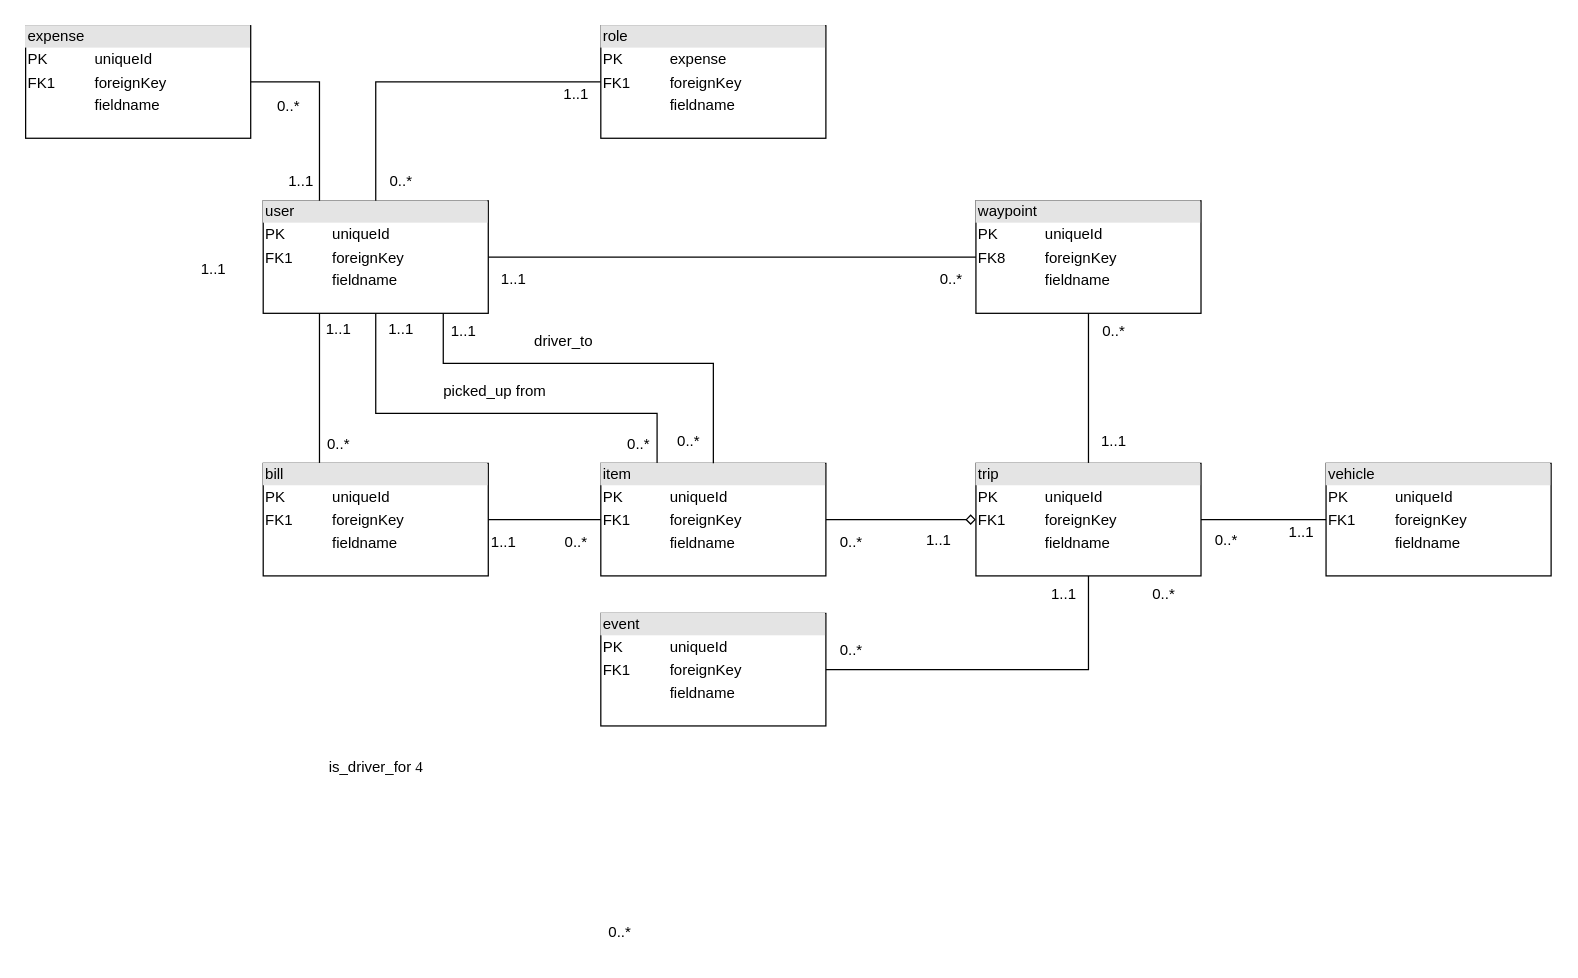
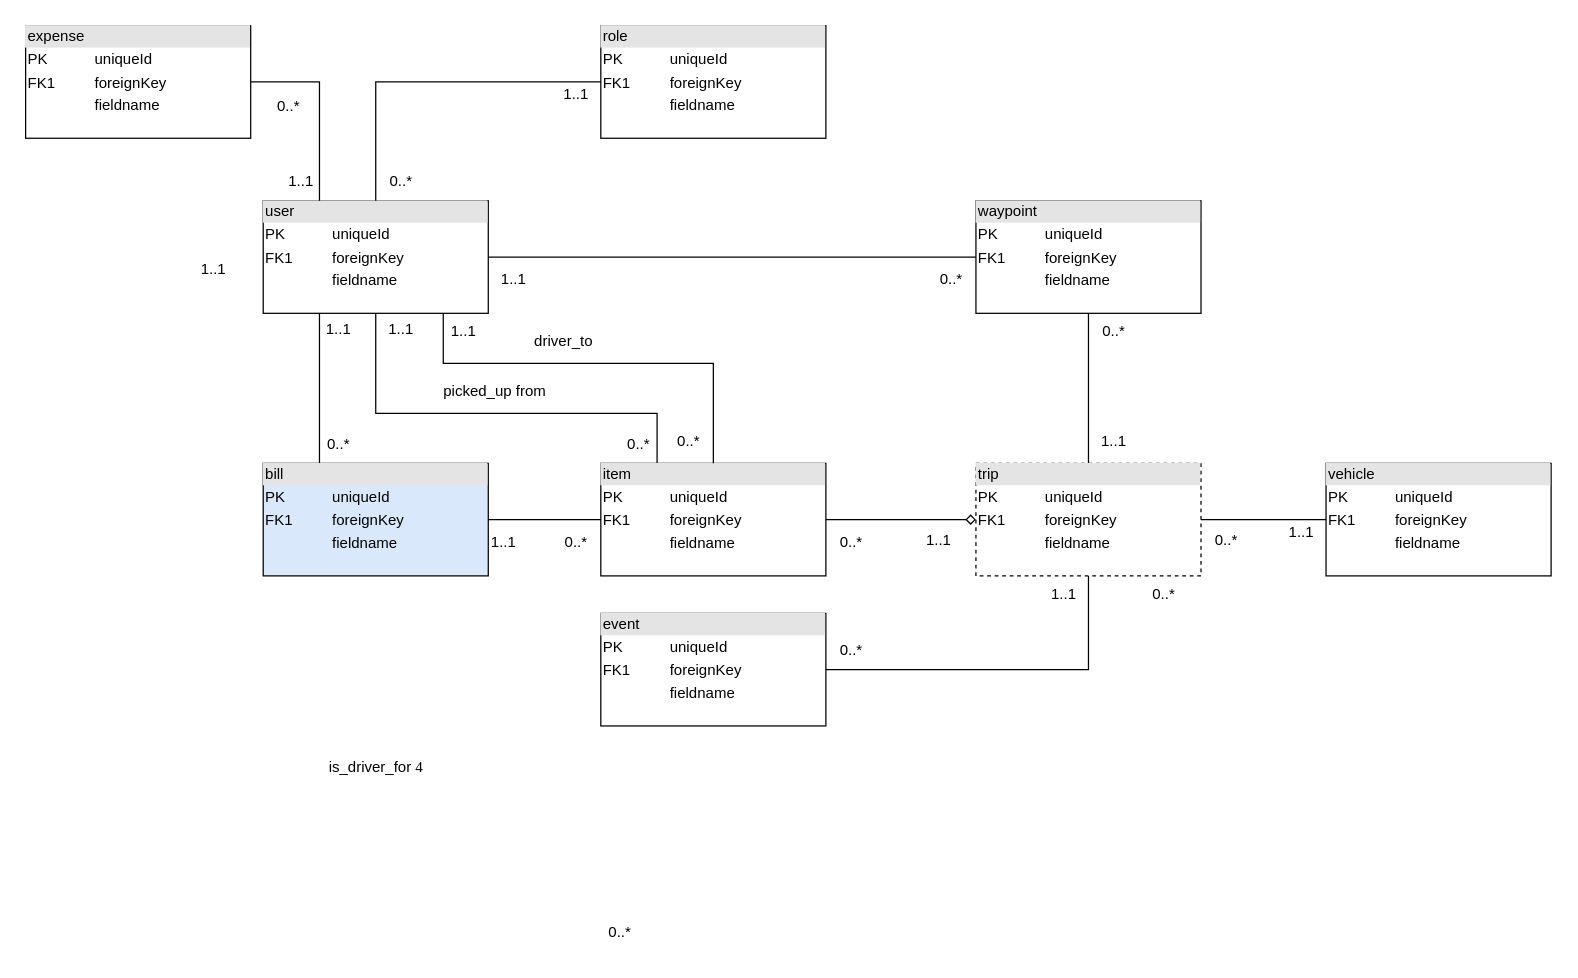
  <mxCell id="0" />
  <mxCell id="1" parent="0" />
  <mxCell id="2" style="edgeStyle=orthogonalEdgeStyle;rounded=0;orthogonalLoop=1;jettySize=auto;html=1;endArrow=none;endFill=0;entryX=0.25;entryY=0;entryDx=0;entryDy=0;exitX=0.25;exitY=1;exitDx=0;exitDy=0;" parent="1" source="5" target="17" edge="1"><mxGeometry relative="1" as="geometry"><mxPoint x="255" y="370" as="targetPoint" /></mxGeometry></mxCell>
  <mxCell id="3" style="edgeStyle=orthogonalEdgeStyle;rounded=0;orthogonalLoop=1;jettySize=auto;html=1;entryX=0;entryY=0.5;entryDx=0;entryDy=0;strokeWidth=1;endArrow=none;endFill=0;" parent="1" source="5" target="10" edge="1"><mxGeometry relative="1" as="geometry" /></mxCell>
  <mxCell id="4" style="edgeStyle=orthogonalEdgeStyle;rounded=0;orthogonalLoop=1;jettySize=auto;html=1;entryX=0.25;entryY=0;entryDx=0;entryDy=0;endArrow=none;endFill=0;" parent="1" source="5" target="7" edge="1"><mxGeometry relative="1" as="geometry"><Array as="points"><mxPoint x="300" y="330" /><mxPoint x="525" y="330" /></Array></mxGeometry></mxCell>
  <mxCell id="5" value="&lt;div style=&quot;box-sizing:border-box;width:100%;background:#e4e4e4;padding:2px;&quot;&gt;user&lt;/div&gt;&lt;table style=&quot;width:100%;font-size:1em;&quot; cellpadding=&quot;2&quot; cellspacing=&quot;0&quot;&gt;&lt;tbody&gt;&lt;tr&gt;&lt;td&gt;PK&lt;/td&gt;&lt;td&gt;uniqueId&lt;/td&gt;&lt;/tr&gt;&lt;tr&gt;&lt;td&gt;FK1&lt;/td&gt;&lt;td&gt;foreignKey&lt;/td&gt;&lt;/tr&gt;&lt;tr&gt;&lt;td&gt;&lt;/td&gt;&lt;td&gt;fieldname&lt;/td&gt;&lt;/tr&gt;&lt;/tbody&gt;&lt;/table&gt;" style="verticalAlign=top;align=left;overflow=fill;html=1;whiteSpace=wrap;" parent="1" vertex="1"><mxGeometry x="210" y="160" width="180" height="90" as="geometry" /></mxCell>
  <mxCell id="6" style="edgeStyle=orthogonalEdgeStyle;rounded=0;orthogonalLoop=1;jettySize=auto;html=1;endArrow=diamond;endFill=0;entryX=0;entryY=0.5;entryDx=0;entryDy=0;" parent="1" source="7" target="14" edge="1"><mxGeometry relative="1" as="geometry"><mxPoint x="750" y="400" as="targetPoint" /></mxGeometry></mxCell>
  <mxCell id="7" value="&lt;div style=&quot;box-sizing:border-box;width:100%;background:#e4e4e4;padding:2px;&quot;&gt;item&lt;/div&gt;&lt;table style=&quot;width:100%;font-size:1em;&quot; cellpadding=&quot;2&quot; cellspacing=&quot;0&quot;&gt;&lt;tbody&gt;&lt;tr&gt;&lt;td&gt;PK&lt;/td&gt;&lt;td&gt;uniqueId&lt;/td&gt;&lt;/tr&gt;&lt;tr&gt;&lt;td&gt;FK1&lt;/td&gt;&lt;td&gt;foreignKey&lt;/td&gt;&lt;/tr&gt;&lt;tr&gt;&lt;td&gt;&lt;/td&gt;&lt;td&gt;fieldname&lt;/td&gt;&lt;/tr&gt;&lt;/tbody&gt;&lt;/table&gt;" style="verticalAlign=top;align=left;overflow=fill;html=1;whiteSpace=wrap;" parent="1" vertex="1"><mxGeometry x="480" y="370" width="180" height="90" as="geometry" /></mxCell>
  <mxCell id="8" value="&lt;div style=&quot;box-sizing:border-box;width:100%;background:#e4e4e4;padding:2px;&quot;&gt;vehicle&lt;/div&gt;&lt;table style=&quot;width:100%;font-size:1em;&quot; cellpadding=&quot;2&quot; cellspacing=&quot;0&quot;&gt;&lt;tbody&gt;&lt;tr&gt;&lt;td&gt;PK&lt;/td&gt;&lt;td&gt;uniqueId&lt;/td&gt;&lt;/tr&gt;&lt;tr&gt;&lt;td&gt;FK1&lt;/td&gt;&lt;td&gt;foreignKey&lt;/td&gt;&lt;/tr&gt;&lt;tr&gt;&lt;td&gt;&lt;/td&gt;&lt;td&gt;fieldname&lt;/td&gt;&lt;/tr&gt;&lt;/tbody&gt;&lt;/table&gt;" style="verticalAlign=top;align=left;overflow=fill;html=1;whiteSpace=wrap;" parent="1" vertex="1"><mxGeometry x="1060" y="370" width="180" height="90" as="geometry" /></mxCell>
  <mxCell id="9" style="edgeStyle=orthogonalEdgeStyle;rounded=0;orthogonalLoop=1;jettySize=auto;html=1;entryX=0.5;entryY=0;entryDx=0;entryDy=0;endArrow=none;endFill=0;" parent="1" source="10" target="14" edge="1"><mxGeometry relative="1" as="geometry" /></mxCell>
- <mxCell id="10" value="&lt;div style=&quot;box-sizing:border-box;width:100%;background:#e4e4e4;padding:2px;&quot;&gt;waypoint&lt;/div&gt;&lt;table style=&quot;width:100%;font-size:1em;&quot; cellpadding=&quot;2&quot; cellspacing=&quot;0&quot;&gt;&lt;tbody&gt;&lt;tr&gt;&lt;td&gt;PK&lt;/td&gt;&lt;td&gt;uniqueId&lt;/td&gt;&lt;/tr&gt;&lt;tr&gt;&lt;td&gt;FK8&lt;/td&gt;&lt;td&gt;foreignKey&lt;/td&gt;&lt;/tr&gt;&lt;tr&gt;&lt;td&gt;&lt;/td&gt;&lt;td&gt;fieldname&lt;/td&gt;&lt;/tr&gt;&lt;/tbody&gt;&lt;/table&gt;" style="verticalAlign=top;align=left;overflow=fill;html=1;whiteSpace=wrap;" parent="1" vertex="1"><mxGeometry x="780" y="160" width="180" height="90" as="geometry" /></mxCell>
+ <mxCell id="10" value="&lt;div style=&quot;box-sizing:border-box;width:100%;background:#e4e4e4;padding:2px;&quot;&gt;waypoint&lt;/div&gt;&lt;table style=&quot;width:100%;font-size:1em;&quot; cellpadding=&quot;2&quot; cellspacing=&quot;0&quot;&gt;&lt;tbody&gt;&lt;tr&gt;&lt;td&gt;PK&lt;/td&gt;&lt;td&gt;uniqueId&lt;/td&gt;&lt;/tr&gt;&lt;tr&gt;&lt;td&gt;FK1&lt;/td&gt;&lt;td&gt;foreignKey&lt;/td&gt;&lt;/tr&gt;&lt;tr&gt;&lt;td&gt;&lt;/td&gt;&lt;td&gt;fieldname&lt;/td&gt;&lt;/tr&gt;&lt;/tbody&gt;&lt;/table&gt;" style="verticalAlign=top;align=left;overflow=fill;html=1;whiteSpace=wrap;" parent="1" vertex="1"><mxGeometry x="780" y="160" width="180" height="90" as="geometry" /></mxCell>
  <mxCell id="11" value="&lt;div style=&quot;box-sizing:border-box;width:100%;background:#e4e4e4;padding:2px;&quot;&gt;event&lt;/div&gt;&lt;table style=&quot;width:100%;font-size:1em;&quot; cellpadding=&quot;2&quot; cellspacing=&quot;0&quot;&gt;&lt;tbody&gt;&lt;tr&gt;&lt;td&gt;PK&lt;/td&gt;&lt;td&gt;uniqueId&lt;/td&gt;&lt;/tr&gt;&lt;tr&gt;&lt;td&gt;FK1&lt;/td&gt;&lt;td&gt;foreignKey&lt;/td&gt;&lt;/tr&gt;&lt;tr&gt;&lt;td&gt;&lt;/td&gt;&lt;td&gt;fieldname&lt;/td&gt;&lt;/tr&gt;&lt;/tbody&gt;&lt;/table&gt;" style="verticalAlign=top;align=left;overflow=fill;html=1;whiteSpace=wrap;" parent="1" vertex="1"><mxGeometry x="480" y="490" width="180" height="90" as="geometry" /></mxCell>
  <mxCell id="12" style="edgeStyle=orthogonalEdgeStyle;rounded=0;orthogonalLoop=1;jettySize=auto;html=1;endArrow=none;endFill=0;" parent="1" source="14" target="8" edge="1"><mxGeometry relative="1" as="geometry" /></mxCell>
  <mxCell id="13" style="edgeStyle=orthogonalEdgeStyle;rounded=0;orthogonalLoop=1;jettySize=auto;html=1;entryX=1;entryY=0.5;entryDx=0;entryDy=0;endArrow=none;endFill=0;" parent="1" source="14" target="11" edge="1"><mxGeometry relative="1" as="geometry"><Array as="points"><mxPoint x="870" y="535" /></Array></mxGeometry></mxCell>
- <mxCell id="14" value="&lt;div style=&quot;box-sizing:border-box;width:100%;background:#e4e4e4;padding:2px;&quot;&gt;trip&lt;/div&gt;&lt;table style=&quot;width:100%;font-size:1em;&quot; cellpadding=&quot;2&quot; cellspacing=&quot;0&quot;&gt;&lt;tbody&gt;&lt;tr&gt;&lt;td&gt;PK&lt;/td&gt;&lt;td&gt;uniqueId&lt;/td&gt;&lt;/tr&gt;&lt;tr&gt;&lt;td&gt;FK1&lt;/td&gt;&lt;td&gt;foreignKey&lt;/td&gt;&lt;/tr&gt;&lt;tr&gt;&lt;td&gt;&lt;/td&gt;&lt;td&gt;fieldname&lt;/td&gt;&lt;/tr&gt;&lt;/tbody&gt;&lt;/table&gt;" style="verticalAlign=top;align=left;overflow=fill;html=1;whiteSpace=wrap;" parent="1" vertex="1"><mxGeometry x="780" y="370" width="180" height="90" as="geometry" /></mxCell>
+ <mxCell id="14" value="&lt;div style=&quot;box-sizing:border-box;width:100%;background:#e4e4e4;padding:2px;&quot;&gt;trip&lt;/div&gt;&lt;table style=&quot;width:100%;font-size:1em;&quot; cellpadding=&quot;2&quot; cellspacing=&quot;0&quot;&gt;&lt;tbody&gt;&lt;tr&gt;&lt;td&gt;PK&lt;/td&gt;&lt;td&gt;uniqueId&lt;/td&gt;&lt;/tr&gt;&lt;tr&gt;&lt;td&gt;FK1&lt;/td&gt;&lt;td&gt;foreignKey&lt;/td&gt;&lt;/tr&gt;&lt;tr&gt;&lt;td&gt;&lt;/td&gt;&lt;td&gt;fieldname&lt;/td&gt;&lt;/tr&gt;&lt;/tbody&gt;&lt;/table&gt;" style="verticalAlign=top;align=left;overflow=fill;html=1;whiteSpace=wrap;dashed=1;" parent="1" vertex="1"><mxGeometry x="780" y="370" width="180" height="90" as="geometry" /></mxCell>
  <mxCell id="15" value="&lt;div style=&quot;box-sizing:border-box;width:100%;background:#e4e4e4;padding:2px;&quot;&gt;expense&lt;/div&gt;&lt;table style=&quot;width:100%;font-size:1em;&quot; cellpadding=&quot;2&quot; cellspacing=&quot;0&quot;&gt;&lt;tbody&gt;&lt;tr&gt;&lt;td&gt;PK&lt;/td&gt;&lt;td&gt;uniqueId&lt;/td&gt;&lt;/tr&gt;&lt;tr&gt;&lt;td&gt;FK1&lt;/td&gt;&lt;td&gt;foreignKey&lt;/td&gt;&lt;/tr&gt;&lt;tr&gt;&lt;td&gt;&lt;/td&gt;&lt;td&gt;fieldname&lt;/td&gt;&lt;/tr&gt;&lt;/tbody&gt;&lt;/table&gt;" style="verticalAlign=top;align=left;overflow=fill;html=1;whiteSpace=wrap;" parent="1" vertex="1"><mxGeometry x="20" y="20" width="180" height="90" as="geometry" /></mxCell>
  <mxCell id="16" style="edgeStyle=orthogonalEdgeStyle;rounded=0;orthogonalLoop=1;jettySize=auto;html=1;entryX=0;entryY=0.5;entryDx=0;entryDy=0;endArrow=none;endFill=0;" parent="1" source="17" target="7" edge="1"><mxGeometry relative="1" as="geometry" /></mxCell>
- <mxCell id="17" value="&lt;div style=&quot;box-sizing:border-box;width:100%;background:#e4e4e4;padding:2px;&quot;&gt;bill&lt;/div&gt;&lt;table style=&quot;width:100%;font-size:1em;&quot; cellpadding=&quot;2&quot; cellspacing=&quot;0&quot;&gt;&lt;tbody&gt;&lt;tr&gt;&lt;td&gt;PK&lt;/td&gt;&lt;td&gt;uniqueId&lt;/td&gt;&lt;/tr&gt;&lt;tr&gt;&lt;td&gt;FK1&lt;/td&gt;&lt;td&gt;foreignKey&lt;/td&gt;&lt;/tr&gt;&lt;tr&gt;&lt;td&gt;&lt;/td&gt;&lt;td&gt;fieldname&lt;/td&gt;&lt;/tr&gt;&lt;/tbody&gt;&lt;/table&gt;" style="verticalAlign=top;align=left;overflow=fill;html=1;whiteSpace=wrap;" parent="1" vertex="1"><mxGeometry x="210" y="370" width="180" height="90" as="geometry" /></mxCell>
+ <mxCell id="17" value="&lt;div style=&quot;box-sizing:border-box;width:100%;background:#e4e4e4;padding:2px;&quot;&gt;bill&lt;/div&gt;&lt;table style=&quot;width:100%;font-size:1em;&quot; cellpadding=&quot;2&quot; cellspacing=&quot;0&quot;&gt;&lt;tbody&gt;&lt;tr&gt;&lt;td&gt;PK&lt;/td&gt;&lt;td&gt;uniqueId&lt;/td&gt;&lt;/tr&gt;&lt;tr&gt;&lt;td&gt;FK1&lt;/td&gt;&lt;td&gt;foreignKey&lt;/td&gt;&lt;/tr&gt;&lt;tr&gt;&lt;td&gt;&lt;/td&gt;&lt;td&gt;fieldname&lt;/td&gt;&lt;/tr&gt;&lt;/tbody&gt;&lt;/table&gt;" style="verticalAlign=top;align=left;overflow=fill;html=1;whiteSpace=wrap;fillColor=#dae8fc;" parent="1" vertex="1"><mxGeometry x="210" y="370" width="180" height="90" as="geometry" /></mxCell>
  <mxCell id="18" style="edgeStyle=orthogonalEdgeStyle;rounded=0;orthogonalLoop=1;jettySize=auto;html=1;endArrow=none;endFill=0;" parent="1" source="19" target="5" edge="1"><mxGeometry relative="1" as="geometry" /></mxCell>
- <mxCell id="19" value="&lt;div style=&quot;box-sizing:border-box;width:100%;background:#e4e4e4;padding:2px;&quot;&gt;role&lt;/div&gt;&lt;table style=&quot;width:100%;font-size:1em;&quot; cellpadding=&quot;2&quot; cellspacing=&quot;0&quot;&gt;&lt;tbody&gt;&lt;tr&gt;&lt;td&gt;PK&lt;/td&gt;&lt;td&gt;expense&lt;/td&gt;&lt;/tr&gt;&lt;tr&gt;&lt;td&gt;FK1&lt;/td&gt;&lt;td&gt;foreignKey&lt;/td&gt;&lt;/tr&gt;&lt;tr&gt;&lt;td&gt;&lt;/td&gt;&lt;td&gt;fieldname&lt;/td&gt;&lt;/tr&gt;&lt;/tbody&gt;&lt;/table&gt;" style="verticalAlign=top;align=left;overflow=fill;html=1;whiteSpace=wrap;" parent="1" vertex="1"><mxGeometry x="480" y="20" width="180" height="90" as="geometry" /></mxCell>
+ <mxCell id="19" value="&lt;div style=&quot;box-sizing:border-box;width:100%;background:#e4e4e4;padding:2px;&quot;&gt;role&lt;/div&gt;&lt;table style=&quot;width:100%;font-size:1em;&quot; cellpadding=&quot;2&quot; cellspacing=&quot;0&quot;&gt;&lt;tbody&gt;&lt;tr&gt;&lt;td&gt;PK&lt;/td&gt;&lt;td&gt;uniqueId&lt;/td&gt;&lt;/tr&gt;&lt;tr&gt;&lt;td&gt;FK1&lt;/td&gt;&lt;td&gt;foreignKey&lt;/td&gt;&lt;/tr&gt;&lt;tr&gt;&lt;td&gt;&lt;/td&gt;&lt;td&gt;fieldname&lt;/td&gt;&lt;/tr&gt;&lt;/tbody&gt;&lt;/table&gt;" style="verticalAlign=top;align=left;overflow=fill;html=1;whiteSpace=wrap;" parent="1" vertex="1"><mxGeometry x="480" y="20" width="180" height="90" as="geometry" /></mxCell>
  <mxCell id="20" value="1..1" style="text;html=1;align=center;verticalAlign=middle;resizable=0;points=[];autosize=1;strokeColor=none;fillColor=none;" parent="1" vertex="1"><mxGeometry x="830" y="460" width="40" height="30" as="geometry" /></mxCell>
  <mxCell id="21" value="1..1" style="text;html=1;align=center;verticalAlign=middle;resizable=0;points=[];autosize=1;strokeColor=none;fillColor=none;" parent="1" vertex="1"><mxGeometry x="1020" y="410" width="40" height="30" as="geometry" /></mxCell>
  <mxCell id="22" value="1..1" style="text;html=1;align=center;verticalAlign=middle;resizable=0;points=[];autosize=1;strokeColor=none;fillColor=none;" parent="1" vertex="1"><mxGeometry x="150" y="200" width="40" height="30" as="geometry" /></mxCell>
  <mxCell id="23" value="1..1" style="text;html=1;align=center;verticalAlign=middle;resizable=0;points=[];autosize=1;strokeColor=none;fillColor=none;" parent="1" vertex="1"><mxGeometry x="350" y="250" width="40" height="30" as="geometry" /></mxCell>
  <mxCell id="24" value="1..1" style="text;html=1;align=center;verticalAlign=middle;resizable=0;points=[];autosize=1;strokeColor=none;fillColor=none;" parent="1" vertex="1"><mxGeometry x="300" y="248" width="40" height="30" as="geometry" /></mxCell>
  <mxCell id="25" value="1..1" style="text;html=1;align=center;verticalAlign=middle;resizable=0;points=[];autosize=1;strokeColor=none;fillColor=none;" parent="1" vertex="1"><mxGeometry x="390" y="208" width="40" height="30" as="geometry" /></mxCell>
  <mxCell id="26" value="1..1" style="text;html=1;align=center;verticalAlign=middle;resizable=0;points=[];autosize=1;strokeColor=none;fillColor=none;" parent="1" vertex="1"><mxGeometry x="870" y="338" width="40" height="30" as="geometry" /></mxCell>
  <mxCell id="27" value="1..1" style="text;html=1;align=center;verticalAlign=middle;resizable=0;points=[];autosize=1;strokeColor=none;fillColor=none;" parent="1" vertex="1"><mxGeometry x="730" y="417" width="40" height="30" as="geometry" /></mxCell>
  <mxCell id="28" value="1..1" style="text;html=1;align=center;verticalAlign=middle;resizable=0;points=[];autosize=1;strokeColor=none;fillColor=none;" parent="1" vertex="1"><mxGeometry x="382" y="418" width="40" height="30" as="geometry" /></mxCell>
  <mxCell id="29" value="1..1" style="text;html=1;align=center;verticalAlign=middle;resizable=0;points=[];autosize=1;strokeColor=none;fillColor=none;" parent="1" vertex="1"><mxGeometry x="250" y="248" width="40" height="30" as="geometry" /></mxCell>
  <mxCell id="30" value="0..*" style="text;html=1;align=center;verticalAlign=middle;resizable=0;points=[];autosize=1;strokeColor=none;fillColor=none;" parent="1" vertex="1"><mxGeometry x="475" y="730" width="40" height="30" as="geometry" /></mxCell>
  <mxCell id="31" value="0..*" style="text;html=1;align=center;verticalAlign=middle;resizable=0;points=[];autosize=1;strokeColor=none;fillColor=none;" parent="1" vertex="1"><mxGeometry x="660" y="505" width="40" height="30" as="geometry" /></mxCell>
  <mxCell id="32" value="0..*" style="text;html=1;align=center;verticalAlign=middle;resizable=0;points=[];autosize=1;strokeColor=none;fillColor=none;" parent="1" vertex="1"><mxGeometry x="960" y="417" width="40" height="30" as="geometry" /></mxCell>
  <mxCell id="33" value="0..*" style="text;html=1;align=center;verticalAlign=middle;resizable=0;points=[];autosize=1;strokeColor=none;fillColor=none;" parent="1" vertex="1"><mxGeometry x="910" y="460" width="40" height="30" as="geometry" /></mxCell>
  <mxCell id="34" value="0..*" style="text;html=1;align=center;verticalAlign=middle;resizable=0;points=[];autosize=1;strokeColor=none;fillColor=none;" parent="1" vertex="1"><mxGeometry x="530" y="338" width="40" height="30" as="geometry" /></mxCell>
  <mxCell id="35" value="0..*" style="text;html=1;align=center;verticalAlign=middle;resizable=0;points=[];autosize=1;strokeColor=none;fillColor=none;" parent="1" vertex="1"><mxGeometry x="490" y="340" width="40" height="30" as="geometry" /></mxCell>
  <mxCell id="36" value="0..*" style="text;html=1;align=center;verticalAlign=middle;resizable=0;points=[];autosize=1;strokeColor=none;fillColor=none;" parent="1" vertex="1"><mxGeometry x="740" y="208" width="40" height="30" as="geometry" /></mxCell>
  <mxCell id="37" value="0..*" style="text;html=1;align=center;verticalAlign=middle;resizable=0;points=[];autosize=1;strokeColor=none;fillColor=none;" parent="1" vertex="1"><mxGeometry x="870" y="250" width="40" height="30" as="geometry" /></mxCell>
  <mxCell id="38" value="0..*" style="text;html=1;align=center;verticalAlign=middle;resizable=0;points=[];autosize=1;strokeColor=none;fillColor=none;" parent="1" vertex="1"><mxGeometry x="660" y="418" width="40" height="30" as="geometry" /></mxCell>
  <mxCell id="39" value="0..*" style="text;html=1;align=center;verticalAlign=middle;resizable=0;points=[];autosize=1;strokeColor=none;fillColor=none;" parent="1" vertex="1"><mxGeometry x="440" y="418" width="40" height="30" as="geometry" /></mxCell>
  <mxCell id="40" value="0..*" style="text;html=1;align=center;verticalAlign=middle;resizable=0;points=[];autosize=1;strokeColor=none;fillColor=none;" parent="1" vertex="1"><mxGeometry x="250" y="340" width="40" height="30" as="geometry" /></mxCell>
  <mxCell id="41" style="edgeStyle=orthogonalEdgeStyle;rounded=0;orthogonalLoop=1;jettySize=auto;html=1;entryX=0.8;entryY=1.003;entryDx=0;entryDy=0;entryPerimeter=0;endArrow=none;endFill=0;" parent="1" source="7" target="5" edge="1"><mxGeometry relative="1" as="geometry"><Array as="points"><mxPoint x="570" y="290" /><mxPoint x="354" y="290" /></Array></mxGeometry></mxCell>
  <mxCell id="42" value="driver_to" style="text;html=1;align=center;verticalAlign=middle;resizable=0;points=[];autosize=1;strokeColor=none;fillColor=none;" parent="1" vertex="1"><mxGeometry x="405" y="258" width="90" height="30" as="geometry" /></mxCell>
  <mxCell id="43" value="picked_up from" style="text;html=1;align=center;verticalAlign=middle;resizable=0;points=[];autosize=1;strokeColor=none;fillColor=none;" parent="1" vertex="1"><mxGeometry x="340" y="298" width="110" height="30" as="geometry" /></mxCell>
  <mxCell id="44" value="1..1" style="text;html=1;align=center;verticalAlign=middle;resizable=0;points=[];autosize=1;strokeColor=none;fillColor=none;" parent="1" vertex="1"><mxGeometry x="440" y="60" width="40" height="30" as="geometry" /></mxCell>
  <mxCell id="45" value="0..*" style="text;html=1;align=center;verticalAlign=middle;resizable=0;points=[];autosize=1;strokeColor=none;fillColor=none;" parent="1" vertex="1"><mxGeometry x="300" y="130" width="40" height="30" as="geometry" /></mxCell>
  <mxCell id="46" style="edgeStyle=orthogonalEdgeStyle;rounded=0;orthogonalLoop=1;jettySize=auto;html=1;entryX=0.25;entryY=0;entryDx=0;entryDy=0;endArrow=none;endFill=0;" parent="1" source="15" target="5" edge="1"><mxGeometry relative="1" as="geometry" /></mxCell>
  <mxCell id="47" value="is_driver_for &lt;font face=&quot;webdings&quot;&gt;4&lt;/font&gt;" style="text;html=1;align=center;verticalAlign=middle;resizable=0;points=[];autosize=1;strokeColor=none;fillColor=none;" parent="1" vertex="1"><mxGeometry x="250" y="598" width="100" height="30" as="geometry" /></mxCell>
  <mxCell id="48" value="1..1" style="text;html=1;align=center;verticalAlign=middle;resizable=0;points=[];autosize=1;strokeColor=none;fillColor=none;" parent="1" vertex="1"><mxGeometry x="220" y="130" width="40" height="30" as="geometry" /></mxCell>
  <mxCell id="49" value="0..*" style="text;html=1;align=center;verticalAlign=middle;resizable=0;points=[];autosize=1;strokeColor=none;fillColor=none;" parent="1" vertex="1"><mxGeometry x="210" y="70" width="40" height="30" as="geometry" /></mxCell>
